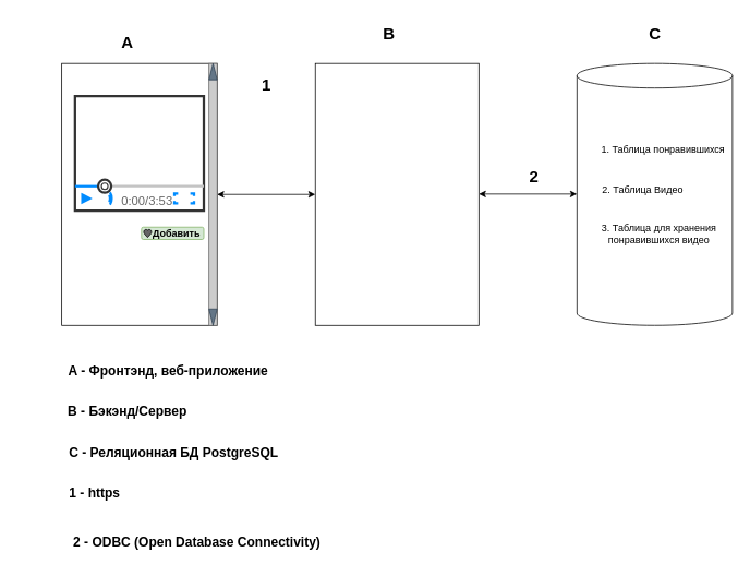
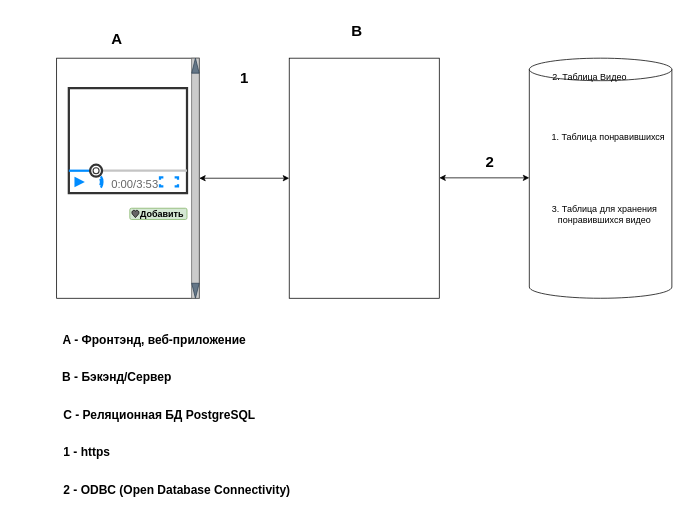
  <mxCell id="0" />
  <mxCell id="1" parent="0" />
  <mxCell id="2" value="" style="rounded=0;whiteSpace=wrap;html=1;" vertex="1" parent="1"><mxGeometry x="75" y="77" width="190" height="320" as="geometry" /></mxCell>
  <mxCell id="3" value="" style="rounded=0;whiteSpace=wrap;html=1;" vertex="1" parent="1"><mxGeometry x="385" y="77" width="200" height="320" as="geometry" /></mxCell>
  <mxCell id="4" value="" style="shape=cylinder3;whiteSpace=wrap;html=1;boundedLbl=1;backgroundOutline=1;size=15;" vertex="1" parent="1"><mxGeometry x="705" y="77" width="190" height="320" as="geometry" /></mxCell>
  <mxCell id="5" value="" style="endArrow=classic;startArrow=classic;html=1;rounded=0;entryX=0;entryY=0.5;entryDx=0;entryDy=0;exitX=1;exitY=0.5;exitDx=0;exitDy=0;" edge="1" parent="1" source="2" target="3"><mxGeometry width="50" height="50" relative="1" as="geometry"><mxPoint x="264" y="196" as="sourcePoint" /><mxPoint x="425" y="267" as="targetPoint" /></mxGeometry></mxCell>
  <mxCell id="6" value="" style="endArrow=classic;startArrow=classic;html=1;rounded=0;entryX=0;entryY=0.5;entryDx=0;entryDy=0;exitX=1;exitY=0.5;exitDx=0;exitDy=0;" edge="1" parent="1"><mxGeometry width="50" height="50" relative="1" as="geometry"><mxPoint x="585" y="236.5" as="sourcePoint" /><mxPoint x="705" y="236.5" as="targetPoint" /></mxGeometry></mxCell>
  <mxCell id="7" value="&lt;font style=&quot;font-size: 20px;&quot;&gt;&lt;b&gt;1&lt;/b&gt;&lt;/font&gt;" style="text;html=1;align=center;verticalAlign=middle;resizable=0;points=[];autosize=1;strokeColor=none;fillColor=none;strokeWidth=9;" vertex="1" parent="1"><mxGeometry x="310" y="82" width="30" height="40" as="geometry" /></mxCell>
  <mxCell id="8" value="&lt;div style=&quot;text-align: center;&quot;&gt;&lt;span style=&quot;background-color: initial; font-size: 20px; text-wrap-mode: nowrap;&quot;&gt;&lt;b&gt;2&lt;/b&gt;&lt;/span&gt;&lt;/div&gt;" style="text;whiteSpace=wrap;html=1;" vertex="1" parent="1"><mxGeometry x="645" y="197" width="30" height="50" as="geometry" /></mxCell>
  <mxCell id="9" value="&lt;font style=&quot;font-size: 20px;&quot;&gt;&lt;b&gt;A&lt;/b&gt;&lt;/font&gt;" style="text;html=1;align=center;verticalAlign=middle;resizable=0;points=[];autosize=1;strokeColor=none;fillColor=none;" vertex="1" parent="1"><mxGeometry x="135" y="30" width="40" height="40" as="geometry" /></mxCell>
  <mxCell id="10" value="&lt;font style=&quot;font-size: 20px;&quot;&gt;&lt;b&gt;B&lt;/b&gt;&lt;/font&gt;" style="text;html=1;align=center;verticalAlign=middle;resizable=0;points=[];autosize=1;strokeColor=none;fillColor=none;" vertex="1" parent="1"><mxGeometry x="455" y="20" width="40" height="40" as="geometry" /></mxCell>
  <mxCell id="11" value="" style="rounded=0;whiteSpace=wrap;html=1;fillColor=#CCCCCC;fontColor=#333333;strokeColor=#666666;" vertex="1" parent="1"><mxGeometry x="255" y="77" width="10" height="320" as="geometry" /></mxCell>
  <mxCell id="12" value="" style="triangle;whiteSpace=wrap;html=1;direction=south;fillColor=#647687;fontColor=#ffffff;strokeColor=#314354;" vertex="1" parent="1"><mxGeometry x="255" y="377" width="10" height="20" as="geometry" /></mxCell>
  <mxCell id="13" value="" style="triangle;whiteSpace=wrap;html=1;direction=north;fillColor=#647687;fontColor=#ffffff;strokeColor=#314354;" vertex="1" parent="1"><mxGeometry x="255" y="77" width="10" height="20" as="geometry" /></mxCell>
  <mxCell id="14" value="" style="verticalLabelPosition=bottom;shadow=0;dashed=0;align=center;html=1;verticalAlign=top;strokeWidth=3;shape=mxgraph.mockup.containers.videoPlayer;strokeColor=#333333;strokeColor2=#008cff;strokeColor3=#c4c4c4;textColor=#666666;fillColor2=#008cff;barHeight=30;barPos=20;" vertex="1" parent="1"><mxGeometry x="91.25" y="117" width="157.5" height="140" as="geometry" /></mxCell>
  <mxCell id="15" value="" style="rounded=1;whiteSpace=wrap;html=1;fillColor=#d5e8d4;strokeColor=#82b366;" vertex="1" parent="1"><mxGeometry x="172.5" y="277" width="76.25" height="15" as="geometry" /></mxCell>
  <mxCell id="16" value="&lt;b&gt;Добавить&lt;/b&gt;" style="text;html=1;align=center;verticalAlign=middle;resizable=0;points=[];autosize=1;strokeColor=none;fillColor=none;" vertex="1" parent="1"><mxGeometry x="175" y="269.5" width="80" height="30" as="geometry" /></mxCell>
  <mxCell id="17" value="" style="verticalLabelPosition=bottom;verticalAlign=top;html=1;shape=mxgraph.basic.heart;fillColor=#666666;" vertex="1" parent="1"><mxGeometry x="175" y="279.5" width="10" height="10" as="geometry" /></mxCell>
  <mxCell id="18" value="&lt;span style=&quot;color: rgba(0, 0, 0, 0); font-family: monospace; font-size: 0px; text-align: start; text-wrap-mode: nowrap;&quot;&gt;%3CmxGraphModel%3E%3Croot%3E%3CmxCell%20id%3D%220%22%2F%3E%3CmxCell%20id%3D%221%22%20parent%3D%220%22%2F%3E%3CmxCell%20id%3D%222%22%20value%3D%22%26lt%3Bfont%20style%3D%26quot%3Bfont-size%3A%2020px%3B%26quot%3B%26gt%3B%26lt%3Bb%26gt%3BA%26lt%3B%2Fb%26gt%3B%26lt%3B%2Ffont%26gt%3B%22%20style%3D%22text%3Bhtml%3D1%3Balign%3Dcenter%3BverticalAlign%3Dmiddle%3Bresizable%3D0%3Bpoints%3D%5B%5D%3Bautosize%3D1%3BstrokeColor%3Dnone%3BfillColor%3Dnone%3B%22%20vertex%3D%221%22%20parent%3D%221%22%3E%3CmxGeometry%20x%3D%22150%22%20y%3D%2273%22%20width%3D%2240%22%20height%3D%2240%22%20as%3D%22geometry%22%2F%3E%3C%2FmxCell%3E%3C%2Froot%3E%3C%2FmxGraphModel%3E&lt;/span&gt;" style="text;strokeColor=none;align=center;fillColor=none;html=1;verticalAlign=middle;whiteSpace=wrap;rounded=0;" vertex="1" parent="1"><mxGeometry x="125" y="577" width="60" height="30" as="geometry" /></mxCell>
  <mxCell id="19" value="&lt;font style=&quot;font-size: 16px;&quot;&gt;&lt;b style=&quot;&quot;&gt;A &lt;/b&gt;&lt;b style=&quot;&quot;&gt;&lt;font style=&quot;font-size: 16px;&quot;&gt;- Фронтэнд, веб-приложение&lt;/font&gt;&lt;/b&gt;&lt;/font&gt;" style="text;html=1;align=center;verticalAlign=middle;resizable=0;points=[];autosize=1;strokeColor=none;fillColor=none;" vertex="1" parent="1"><mxGeometry x="70" y="437" width="270" height="30" as="geometry" /></mxCell>
  <mxCell id="20" value="&lt;font style=&quot;font-size: 16px;&quot;&gt;&lt;b&gt;B - Бэкэнд/Сервер&lt;/b&gt;&lt;/font&gt;" style="text;html=1;align=center;verticalAlign=middle;resizable=0;points=[];autosize=1;strokeColor=none;fillColor=none;" vertex="1" parent="1"><mxGeometry x="70" y="487" width="170" height="30" as="geometry" /></mxCell>
  <mxCell id="21" value="&lt;font size=&quot;1&quot; style=&quot;&quot;&gt;&lt;b style=&quot;font-size: 16px;&quot;&gt;&amp;nbsp; &amp;nbsp; &amp;nbsp; &amp;nbsp; &amp;nbsp; &amp;nbsp; C - Реляционная БД PostgreSQL&lt;/b&gt;&lt;/font&gt;" style="text;html=1;align=center;verticalAlign=middle;resizable=0;points=[];autosize=1;strokeColor=none;fillColor=none;" vertex="1" parent="1"><mxGeometry x="20" y="537" width="330" height="30" as="geometry" /></mxCell>
  <mxCell id="22" value="&lt;font style=&quot;font-size: 16px;&quot;&gt;&lt;b&gt;1 - https&lt;/b&gt;&lt;/font&gt;" style="text;html=1;align=center;verticalAlign=middle;resizable=0;points=[];autosize=1;strokeColor=none;fillColor=none;" vertex="1" parent="1"><mxGeometry x="70" y="587" width="90" height="30" as="geometry" /></mxCell>
- <mxCell id="23" value="&lt;font style=&quot;font-size: 16px;&quot;&gt;&lt;b&gt;2 - ODBC (Open Database Connectivity)&lt;/b&gt;&lt;/font&gt;" style="text;html=1;align=center;verticalAlign=middle;resizable=0;points=[];autosize=1;strokeColor=none;fillColor=none;" vertex="1" parent="1"><mxGeometry x="75" y="647" width="330" height="30" as="geometry" /></mxCell>
- <mxCell id="24" value="&lt;font size=&quot;1&quot; style=&quot;&quot;&gt;&lt;b style=&quot;font-size: 20px;&quot;&gt;C&lt;/b&gt;&lt;/font&gt;" style="text;html=1;align=center;verticalAlign=middle;resizable=0;points=[];autosize=1;strokeColor=none;fillColor=none;" vertex="1" parent="1"><mxGeometry x="780" y="20" width="40" height="40" as="geometry" /></mxCell>
+ <mxCell id="23" value="&lt;font style=&quot;font-size: 16px;&quot;&gt;&lt;b&gt;2 - ODBC (Open Database Connectivity)&lt;/b&gt;&lt;/font&gt;" style="text;html=1;align=center;verticalAlign=middle;resizable=0;points=[];autosize=1;strokeColor=none;fillColor=none;" vertex="1" parent="1"><mxGeometry x="70" y="637" width="330" height="30" as="geometry" /></mxCell>
  <mxCell id="25" value="1. Таблица понравившихся" style="text;html=1;align=center;verticalAlign=middle;resizable=0;points=[];autosize=1;strokeColor=none;fillColor=none;" vertex="1" parent="1"><mxGeometry x="725" y="167" width="170" height="30" as="geometry" /></mxCell>
- <mxCell id="26" value="2. Таблица Видео" style="text;html=1;align=center;verticalAlign=middle;resizable=0;points=[];autosize=1;strokeColor=none;fillColor=none;" vertex="1" parent="1"><mxGeometry x="725" y="217" width="120" height="30" as="geometry" /></mxCell>
+ <mxCell id="26" value="2. Таблица Видео" style="text;html=1;align=center;verticalAlign=middle;resizable=0;points=[];autosize=1;strokeColor=none;fillColor=none;" vertex="1" parent="1"><mxGeometry x="725" y="87" width="120" height="30" as="geometry" /></mxCell>
  <mxCell id="27" value="3. Таблица для хранения&lt;div&gt;понравившихся видео&lt;/div&gt;" style="text;html=1;align=center;verticalAlign=middle;resizable=0;points=[];autosize=1;strokeColor=none;fillColor=none;" vertex="1" parent="1"><mxGeometry x="725" y="264.5" width="160" height="40" as="geometry" /></mxCell>
